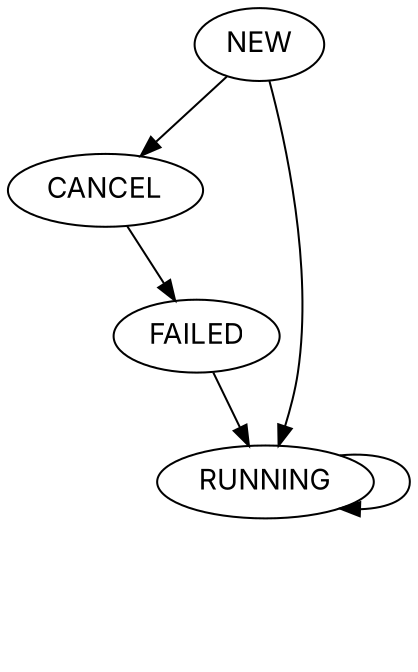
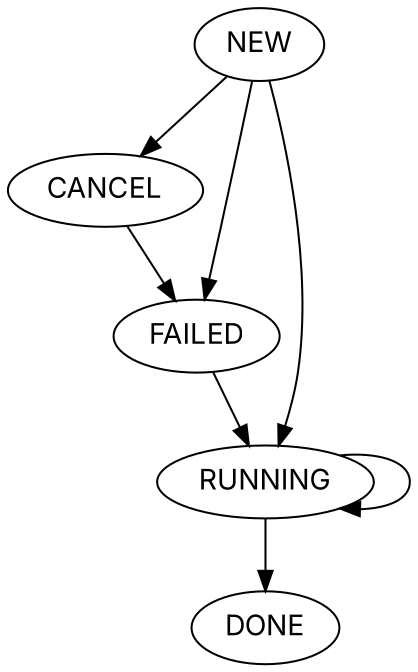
  digraph {
    fontname=Inter
    node [fontname=Inter]
    edge [fontname=Inter]
    n1 [label=CANCEL]
    n2 [label=FAILED]
    n3 [label=RUNNING]
+   n4 [label=DONE]
    n5 [label=NEW]
    n1 -> n2
    n2 -> n3
    n3 -> n3
+   n3 -> n4
    n5 -> n1
+   n5 -> n2
    n5 -> n3
  }
